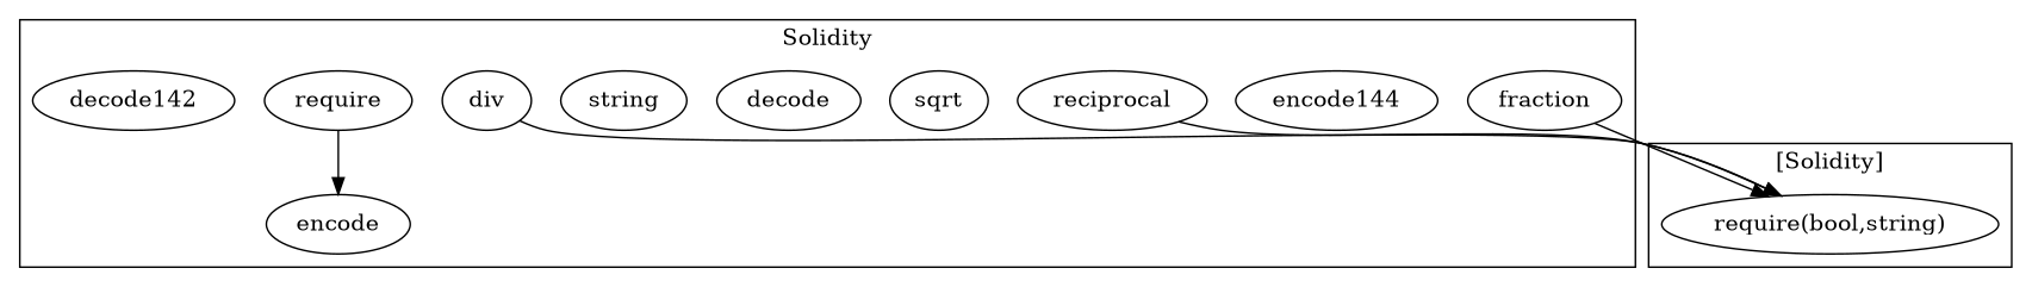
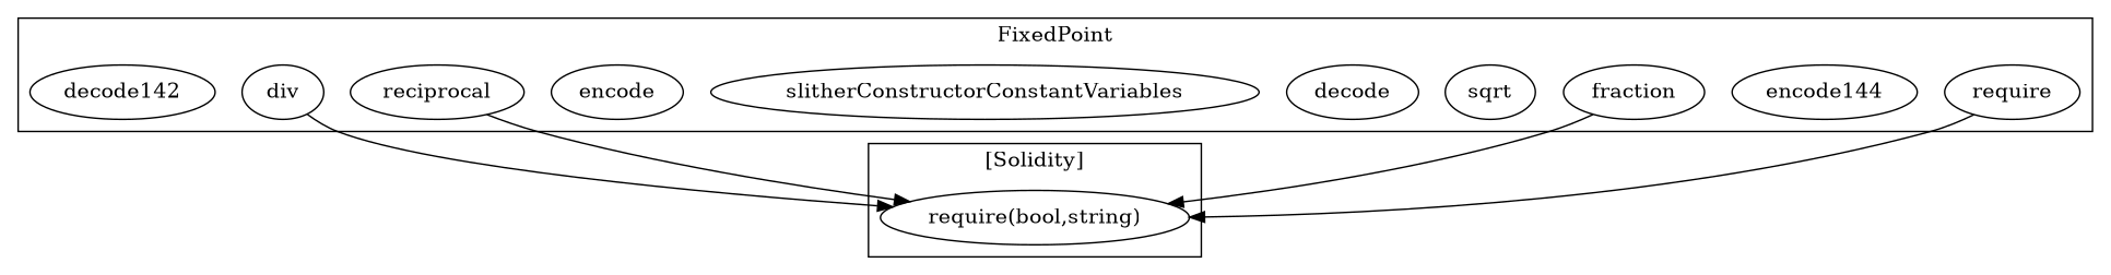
  strict digraph {
    n1 [label=require]
    n2 [label=encode144]
    n3 [label=fraction]
    n4 [label=sqrt]
    n5 [label=decode]
-   n6 [label=string]
+   n6 [label=slitherConstructorConstantVariables]
    n7 [label=encode]
    n8 [label=reciprocal]
    n9 [label=div]
    n10 [label=decode142]
    "require(bool,string)"
    subgraph cluster_1 {
-     label=Solidity
+     label=FixedPoint
      n1
      n2
      n3
      n4
      n5
      n6
      n7
      n8
      n9
      n10
    }
    subgraph cluster_2 {
      label="[Solidity]"
      "require(bool,string)"
    }
-   n1 -> n7
+   n1 -> "require(bool,string)"
    n3 -> "require(bool,string)"
    n8 -> "require(bool,string)"
    n9 -> "require(bool,string)"
  }
